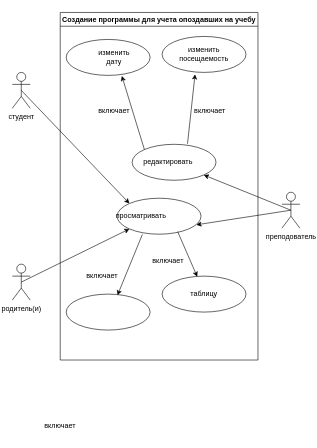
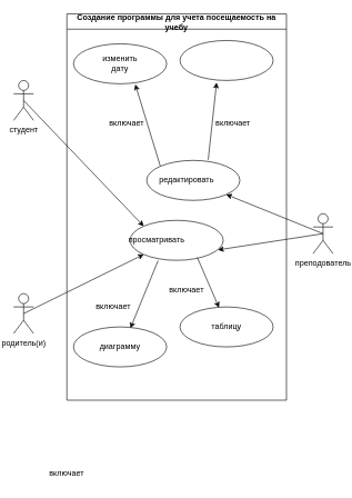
  <mxCell id="0" />
  <mxCell id="1" parent="0" />
- <mxCell id="2" value="Создание программы для учета опоздавших на учебу" style="swimlane;whiteSpace=wrap" parent="1" vertex="1"><mxGeometry x="100" y="20" width="330" height="580" as="geometry" /></mxCell>
+ <mxCell id="2" value="Создание программы для учета посещаемость на учебу" style="swimlane;whiteSpace=wrap" parent="1" vertex="1"><mxGeometry x="100" y="20" width="330" height="580" as="geometry" /></mxCell>
  <mxCell id="3" value="" style="ellipse;whiteSpace=wrap;html=1;" vertex="1" parent="2"><mxGeometry x="120" y="220" width="140" height="60" as="geometry" /></mxCell>
  <mxCell id="4" value="" style="ellipse;whiteSpace=wrap;html=1;" vertex="1" parent="2"><mxGeometry x="95" y="310" width="140" height="60" as="geometry" /></mxCell>
  <mxCell id="5" value="просматривать" style="text;html=1;strokeColor=none;fillColor=none;align=center;verticalAlign=middle;whiteSpace=wrap;rounded=0;" vertex="1" parent="2"><mxGeometry x="105" y="325" width="60" height="30" as="geometry" /></mxCell>
  <mxCell id="6" value="редактировать" style="text;html=1;strokeColor=none;fillColor=none;align=center;verticalAlign=middle;whiteSpace=wrap;rounded=0;" vertex="1" parent="2"><mxGeometry x="150" y="235" width="60" height="30" as="geometry" /></mxCell>
  <mxCell id="7" value="" style="ellipse;whiteSpace=wrap;html=1;" vertex="1" parent="2"><mxGeometry x="10" y="45" width="140" height="60" as="geometry" /></mxCell>
  <mxCell id="8" value="" style="ellipse;whiteSpace=wrap;html=1;" vertex="1" parent="2"><mxGeometry x="170" y="40" width="140" height="60" as="geometry" /></mxCell>
- <mxCell id="9" value="изменить дату" style="text;html=1;strokeColor=none;fillColor=none;align=center;verticalAlign=middle;whiteSpace=wrap;rounded=0;" vertex="1" parent="2"><mxGeometry x="60" y="60" width="60" height="30" as="geometry" /></mxCell>
- <mxCell id="10" value="изменить посещаемость" style="text;html=1;strokeColor=none;fillColor=none;align=center;verticalAlign=middle;whiteSpace=wrap;rounded=0;" vertex="1" parent="2"><mxGeometry x="210" y="55" width="60" height="30" as="geometry" /></mxCell>
+ <mxCell id="9" value="изменить дату" style="text;html=1;strokeColor=none;fillColor=none;align=center;verticalAlign=middle;whiteSpace=wrap;rounded=0;" vertex="1" parent="2"><mxGeometry x="50" y="60" width="60" height="30" as="geometry" /></mxCell>
  <mxCell id="11" value="" style="endArrow=classic;html=1;rounded=0;entryX=0.393;entryY=1.053;entryDx=0;entryDy=0;entryPerimeter=0;exitX=0.66;exitY=-0.015;exitDx=0;exitDy=0;exitPerimeter=0;" edge="1" parent="2" source="3" target="8"><mxGeometry width="50" height="50" relative="1" as="geometry"><mxPoint x="200" y="220" as="sourcePoint" /><mxPoint x="250" y="170" as="targetPoint" /></mxGeometry></mxCell>
  <mxCell id="12" value="включает" style="text;html=1;strokeColor=none;fillColor=none;align=center;verticalAlign=middle;whiteSpace=wrap;rounded=0;" vertex="1" parent="2"><mxGeometry x="220" y="150" width="60" height="30" as="geometry" /></mxCell>
  <mxCell id="13" value="включает" style="text;html=1;strokeColor=none;fillColor=none;align=center;verticalAlign=middle;whiteSpace=wrap;rounded=0;" vertex="1" parent="2"><mxGeometry x="60" y="150" width="60" height="30" as="geometry" /></mxCell>
  <mxCell id="14" value="" style="endArrow=classic;html=1;rounded=0;entryX=0.663;entryY=1.016;entryDx=0;entryDy=0;entryPerimeter=0;exitX=0;exitY=0;exitDx=0;exitDy=0;" edge="1" parent="2" source="3" target="7"><mxGeometry width="50" height="50" relative="1" as="geometry"><mxPoint x="147" y="235" as="sourcePoint" /><mxPoint x="160" y="119" as="targetPoint" /></mxGeometry></mxCell>
  <mxCell id="15" value="" style="ellipse;whiteSpace=wrap;html=1;" vertex="1" parent="2"><mxGeometry x="10" y="470" width="140" height="60" as="geometry" /></mxCell>
  <mxCell id="16" value="" style="ellipse;whiteSpace=wrap;html=1;" vertex="1" parent="2"><mxGeometry x="170" y="440" width="140" height="60" as="geometry" /></mxCell>
  <mxCell id="17" value="" style="endArrow=classic;html=1;rounded=0;entryX=0.611;entryY=0.03;entryDx=0;entryDy=0;entryPerimeter=0;exitX=0.301;exitY=1.006;exitDx=0;exitDy=0;exitPerimeter=0;" edge="1" parent="2" source="4" target="15"><mxGeometry width="50" height="50" relative="1" as="geometry"><mxPoint x="100" y="430" as="sourcePoint" /><mxPoint x="150" y="380" as="targetPoint" /></mxGeometry></mxCell>
  <mxCell id="18" value="" style="endArrow=classic;html=1;rounded=0;entryX=0.419;entryY=0.017;entryDx=0;entryDy=0;entryPerimeter=0;exitX=0.722;exitY=0.931;exitDx=0;exitDy=0;exitPerimeter=0;" edge="1" parent="2" source="4" target="16"><mxGeometry width="50" height="50" relative="1" as="geometry"><mxPoint x="148" y="384" as="sourcePoint" /><mxPoint x="106" y="482" as="targetPoint" /></mxGeometry></mxCell>
+ <mxCell id="19" value="диаграмму" style="text;html=1;strokeColor=none;fillColor=none;align=center;verticalAlign=middle;whiteSpace=wrap;rounded=0;" vertex="1" parent="2"><mxGeometry x="50" y="485" width="60" height="30" as="geometry" /></mxCell>
  <mxCell id="20" value="таблицу" style="text;html=1;strokeColor=none;fillColor=none;align=center;verticalAlign=middle;whiteSpace=wrap;rounded=0;" vertex="1" parent="2"><mxGeometry x="210" y="455" width="60" height="30" as="geometry" /></mxCell>
  <mxCell id="21" value="включает" style="text;html=1;strokeColor=none;fillColor=none;align=center;verticalAlign=middle;whiteSpace=wrap;rounded=0;" vertex="1" parent="2"><mxGeometry x="40" y="425" width="60" height="30" as="geometry" /></mxCell>
  <mxCell id="22" value="включает" style="text;html=1;strokeColor=none;fillColor=none;align=center;verticalAlign=middle;whiteSpace=wrap;rounded=0;" vertex="1" parent="2"><mxGeometry x="-30" y="675" width="60" height="30" as="geometry" /></mxCell>
  <mxCell id="23" value="включает" style="text;html=1;strokeColor=none;fillColor=none;align=center;verticalAlign=middle;whiteSpace=wrap;rounded=0;" vertex="1" parent="2"><mxGeometry x="150" y="400" width="60" height="30" as="geometry" /></mxCell>
  <mxCell id="24" value="студент&lt;br&gt;" style="shape=umlActor;verticalLabelPosition=bottom;verticalAlign=top;html=1;outlineConnect=0;" vertex="1" parent="1"><mxGeometry x="20" y="120" width="30" height="60" as="geometry" /></mxCell>
  <mxCell id="25" value="преподователь&lt;br&gt;" style="shape=umlActor;verticalLabelPosition=bottom;verticalAlign=top;html=1;outlineConnect=0;" vertex="1" parent="1"><mxGeometry x="470" y="320" width="30" height="60" as="geometry" /></mxCell>
  <mxCell id="26" value="родитель(и)&lt;br&gt;" style="shape=umlActor;verticalLabelPosition=bottom;verticalAlign=top;html=1;outlineConnect=0;" vertex="1" parent="1"><mxGeometry x="20" y="440" width="30" height="60" as="geometry" /></mxCell>
  <mxCell id="27" value="" style="endArrow=classic;html=1;rounded=0;entryX=0.944;entryY=0.739;entryDx=0;entryDy=0;entryPerimeter=0;exitX=0.5;exitY=0.5;exitDx=0;exitDy=0;exitPerimeter=0;" edge="1" parent="1" source="25" target="4"><mxGeometry width="50" height="50" relative="1" as="geometry"><mxPoint x="220" y="340" as="sourcePoint" /><mxPoint x="270" y="290" as="targetPoint" /></mxGeometry></mxCell>
  <mxCell id="28" value="" style="endArrow=classic;html=1;rounded=0;entryX=0;entryY=1;entryDx=0;entryDy=0;exitX=0.5;exitY=0.5;exitDx=0;exitDy=0;exitPerimeter=0;" edge="1" parent="1" source="26" target="4"><mxGeometry width="50" height="50" relative="1" as="geometry"><mxPoint x="220" y="340" as="sourcePoint" /><mxPoint x="270" y="290" as="targetPoint" /></mxGeometry></mxCell>
  <mxCell id="29" value="" style="endArrow=classic;html=1;rounded=0;entryX=0;entryY=0;entryDx=0;entryDy=0;exitX=0.5;exitY=0.5;exitDx=0;exitDy=0;exitPerimeter=0;" edge="1" parent="1" source="24" target="4"><mxGeometry width="50" height="50" relative="1" as="geometry"><mxPoint x="220" y="340" as="sourcePoint" /><mxPoint x="270" y="290" as="targetPoint" /></mxGeometry></mxCell>
  <mxCell id="30" value="" style="endArrow=classic;html=1;rounded=0;exitX=0.5;exitY=0.5;exitDx=0;exitDy=0;exitPerimeter=0;entryX=1;entryY=1;entryDx=0;entryDy=0;" edge="1" parent="1" source="25" target="3"><mxGeometry width="50" height="50" relative="1" as="geometry"><mxPoint x="220" y="340" as="sourcePoint" /><mxPoint x="270" y="290" as="targetPoint" /></mxGeometry></mxCell>
